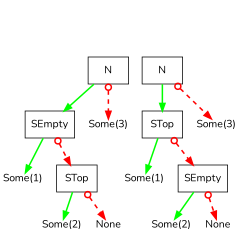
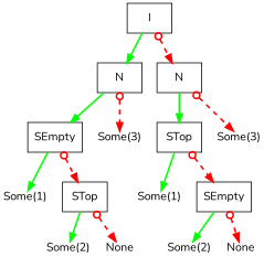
  digraph {
    fontname=Nunito
    node [fontname=Nunito fontsize=14 shape=plain]
    edge [color=green penwidth=2 style=solid fontname=Nunito]
    n1 [label=N shape=box]
    n2 [label=N shape=box]
    n3 [label=SEmpty shape=box]
    n4 [label="Some(3)"]
    n5 [label=STop shape=box]
    n6 [label="Some(3)"]
    n7 [label="Some(1)"]
    n8 [label=STop shape=box]
    n9 [label="Some(2)"]
    n10 [label=None]
    n11 [label="Some(1)"]
    n12 [label=SEmpty shape=box]
    n13 [label="Some(2)"]
    n14 [label=None]
+   n15 [label=I shape=box]
    subgraph sub_1 {
      rank=same
      n1
      n2
    }
    subgraph sub_2 {
      rank=same
      n3
      n4
      n5
      n6
    }
    subgraph sub_3 {
      rank=same
      n7
      n8
    }
    subgraph sub_4 {
      rank=same
      n9
      n10
    }
    subgraph sub_5 {
      rank=same
      n11
      n12
    }
    subgraph sub_6 {
      rank=same
      n13
      n14
    }
    n1 -> n3
    n1 -> n4 [arrowhead=normal arrowtail=odot color=red dir=both style=dashed]
    n2 -> n5
    n2 -> n6 [arrowhead=normal arrowtail=odot color=red dir=both style=dashed]
    n3 -> n7
    n3 -> n8 [arrowhead=normal arrowtail=odot color=red dir=both style=dashed]
    n5 -> n11
    n5 -> n12 [arrowhead=normal arrowtail=odot color=red dir=both style=dashed]
    n8 -> n9
    n8 -> n10 [arrowhead=normal arrowtail=odot color=red dir=both style=dashed]
    n12 -> n13
    n12 -> n14 [arrowhead=normal arrowtail=odot color=red dir=both style=dashed]
+   n15 -> n1
+   n15 -> n2 [arrowhead=normal arrowtail=odot color=red dir=both style=dashed]
  }
